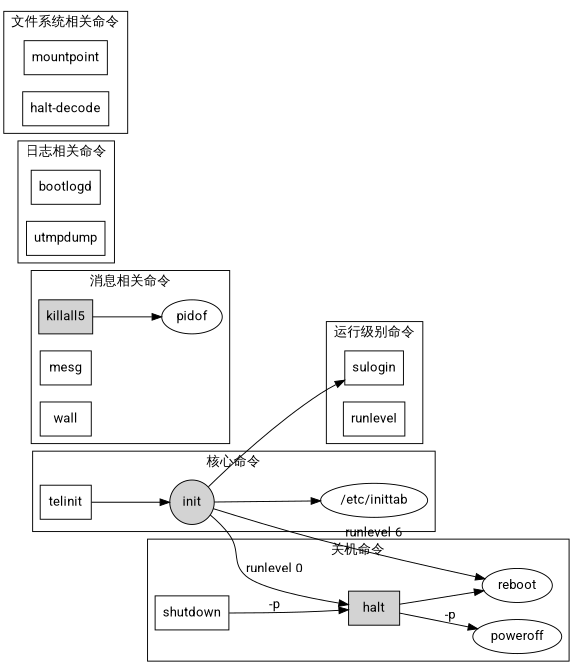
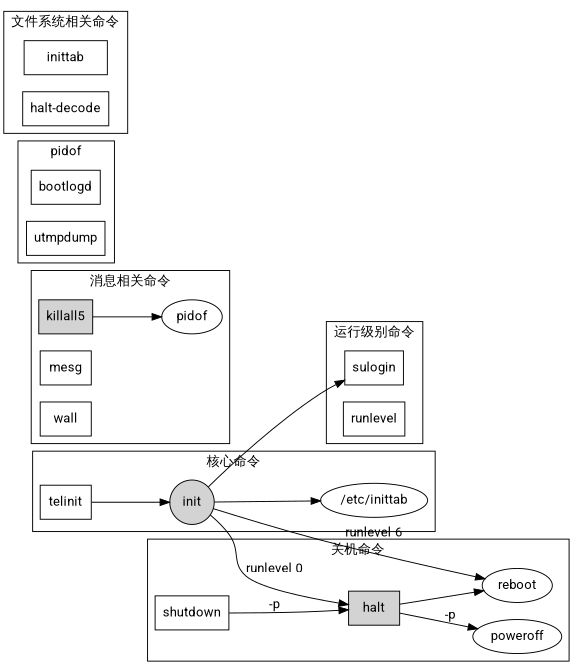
  digraph {
    compound=true
    fontname=Roboto
    ordering=in
    rankdir=LR
    node [fontname=Roboto shape=rect]
    edge [fontname=Roboto]
    halt [style=filled]
    poweroff [shape=""]
    reboot [shape=""]
    shutdown
    telinit
    init [shape=circle style=filled]
    "/etc/inittab" [shape=""]
    sulogin
    runlevel
    killall5 [style=filled]
    pidof [shape=""]
    mesg
    wall
    bootlogd
    utmpdump
-   mountpoint
+   mountpoint [label=inittab]
    n17 [label="halt-decode"]
    subgraph cluster_1 {
      label="关机命令"
      halt
      poweroff
      reboot
      shutdown
    }
    subgraph cluster_2 {
      label="核心命令"
      telinit
      init
      "/etc/inittab"
    }
    subgraph cluster_3 {
      label="运行级别命令"
      sulogin
      runlevel
    }
    subgraph cluster_4 {
      label="消息相关命令"
      killall5
      pidof
      mesg
      wall
    }
    subgraph cluster_5 {
-     label="日志相关命令"
+     label=pidof
      bootlogd
      utmpdump
    }
    subgraph cluster_6 {
      label="文件系统相关命令"
      mountpoint
      n17
    }
    halt -> poweroff [label="-p"]
    halt -> reboot
    shutdown -> halt [label="-p"]
    telinit -> init
    init -> halt [label="runlevel 0"]
    init -> reboot [label="runlevel 6"]
    init -> "/etc/inittab"
    init -> sulogin [lable="runlevel S/s"]
    killall5 -> pidof
  }
